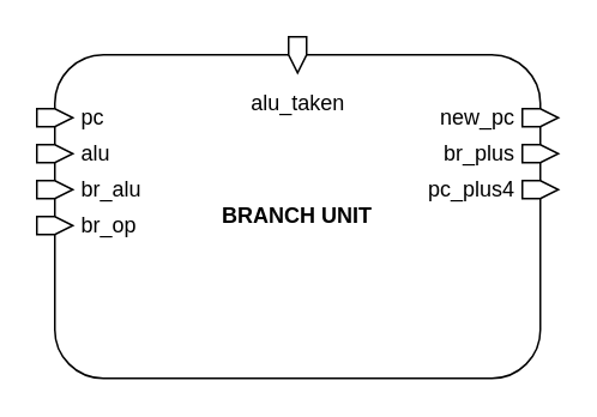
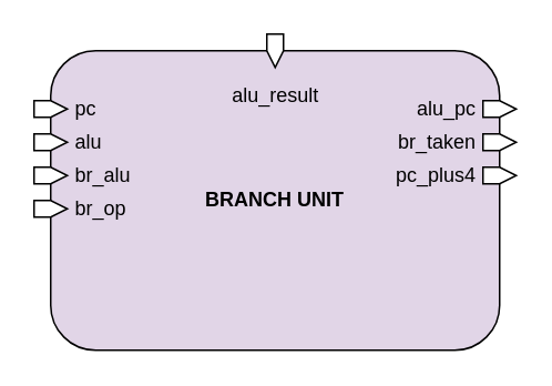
  <mxCell id="0" />
  <mxCell id="1" parent="0" />
- <mxCell id="2" value="&lt;b&gt;BRANCH UNIT&lt;br&gt;&lt;/b&gt;" style="rounded=1;whiteSpace=wrap;html=1;" vertex="1" parent="1"><mxGeometry x="30" y="30" width="270" height="180" as="geometry" /></mxCell>
+ <mxCell id="2" value="&lt;b&gt;BRANCH UNIT&lt;br&gt;&lt;/b&gt;" style="rounded=1;whiteSpace=wrap;html=1;fillColor=#e1d5e7;" vertex="1" parent="1"><mxGeometry x="30" y="30" width="270" height="180" as="geometry" /></mxCell>
  <mxCell id="3" value="pc" style="html=1;shadow=0;dashed=0;align=left;verticalAlign=middle;shape=mxgraph.arrows2.arrow;dy=0;dx=10;notch=0;labelPosition=right;verticalLabelPosition=middle;spacing=5;movable=1;resizable=1;rotatable=1;deletable=1;editable=1;locked=0;connectable=1;" vertex="1" parent="1"><mxGeometry x="20" y="60" width="20" height="10" as="geometry" /></mxCell>
  <mxCell id="4" value="&lt;div&gt;alu&lt;/div&gt;" style="html=1;shadow=0;dashed=0;align=left;verticalAlign=middle;shape=mxgraph.arrows2.arrow;dy=0;dx=10;notch=0;labelPosition=right;verticalLabelPosition=middle;spacing=5;movable=1;resizable=1;rotatable=1;deletable=1;editable=1;locked=0;connectable=1;" vertex="1" parent="1"><mxGeometry x="20" y="80" width="20" height="10" as="geometry" /></mxCell>
  <mxCell id="5" value="&lt;div&gt;br_alu&lt;/div&gt;" style="html=1;shadow=0;dashed=0;align=left;verticalAlign=middle;shape=mxgraph.arrows2.arrow;dy=0;dx=10;notch=0;labelPosition=right;verticalLabelPosition=middle;spacing=5;movable=1;resizable=1;rotatable=1;deletable=1;editable=1;locked=0;connectable=1;" vertex="1" parent="1"><mxGeometry x="20" y="100" width="20" height="10" as="geometry" /></mxCell>
  <mxCell id="6" value="&lt;div&gt;br_op&lt;/div&gt;" style="html=1;shadow=0;dashed=0;align=left;verticalAlign=middle;shape=mxgraph.arrows2.arrow;dy=0;dx=10;notch=0;labelPosition=right;verticalLabelPosition=middle;spacing=5;movable=1;resizable=1;rotatable=1;deletable=1;editable=1;locked=0;connectable=1;" vertex="1" parent="1"><mxGeometry x="20" y="120" width="20" height="10" as="geometry" /></mxCell>
- <mxCell id="7" value="alu_taken" style="html=1;shadow=0;dashed=0;align=center;verticalAlign=top;shape=mxgraph.arrows2.arrow;dy=0;dx=10;notch=0;labelPosition=center;verticalLabelPosition=bottom;spacing=5;movable=1;resizable=1;rotatable=1;deletable=1;editable=1;locked=0;connectable=1;direction=south;" vertex="1" parent="1"><mxGeometry x="160" y="20" width="10" height="20" as="geometry" /></mxCell>
- <mxCell id="8" value="new_pc" style="html=1;shadow=0;dashed=0;align=right;verticalAlign=middle;shape=mxgraph.arrows2.arrow;dy=0;dx=10;notch=0;labelPosition=left;verticalLabelPosition=middle;spacing=5;movable=1;resizable=1;rotatable=1;deletable=1;editable=1;locked=0;connectable=1;" vertex="1" parent="1"><mxGeometry x="290" y="60" width="20" height="10" as="geometry" /></mxCell>
- <mxCell id="9" value="br_plus" style="html=1;shadow=0;dashed=0;align=right;verticalAlign=middle;shape=mxgraph.arrows2.arrow;dy=0;dx=10;notch=0;labelPosition=left;verticalLabelPosition=middle;spacing=5;movable=1;resizable=1;rotatable=1;deletable=1;editable=1;locked=0;connectable=1;" vertex="1" parent="1"><mxGeometry x="290" y="80" width="20" height="10" as="geometry" /></mxCell>
+ <mxCell id="7" value="alu_result" style="html=1;shadow=0;dashed=0;align=center;verticalAlign=top;shape=mxgraph.arrows2.arrow;dy=0;dx=10;notch=0;labelPosition=center;verticalLabelPosition=bottom;spacing=5;movable=1;resizable=1;rotatable=1;deletable=1;editable=1;locked=0;connectable=1;direction=south;" vertex="1" parent="1"><mxGeometry x="160" y="20" width="10" height="20" as="geometry" /></mxCell>
+ <mxCell id="8" value="alu_pc" style="html=1;shadow=0;dashed=0;align=right;verticalAlign=middle;shape=mxgraph.arrows2.arrow;dy=0;dx=10;notch=0;labelPosition=left;verticalLabelPosition=middle;spacing=5;movable=1;resizable=1;rotatable=1;deletable=1;editable=1;locked=0;connectable=1;" vertex="1" parent="1"><mxGeometry x="290" y="60" width="20" height="10" as="geometry" /></mxCell>
+ <mxCell id="9" value="br_taken" style="html=1;shadow=0;dashed=0;align=right;verticalAlign=middle;shape=mxgraph.arrows2.arrow;dy=0;dx=10;notch=0;labelPosition=left;verticalLabelPosition=middle;spacing=5;movable=1;resizable=1;rotatable=1;deletable=1;editable=1;locked=0;connectable=1;" vertex="1" parent="1"><mxGeometry x="290" y="80" width="20" height="10" as="geometry" /></mxCell>
  <mxCell id="10" value="pc_plus4" style="html=1;shadow=0;dashed=0;align=right;verticalAlign=middle;shape=mxgraph.arrows2.arrow;dy=0;dx=10;notch=0;labelPosition=left;verticalLabelPosition=middle;spacing=5;movable=1;resizable=1;rotatable=1;deletable=1;editable=1;locked=0;connectable=1;" vertex="1" parent="1"><mxGeometry x="290" y="100" width="20" height="10" as="geometry" /></mxCell>
